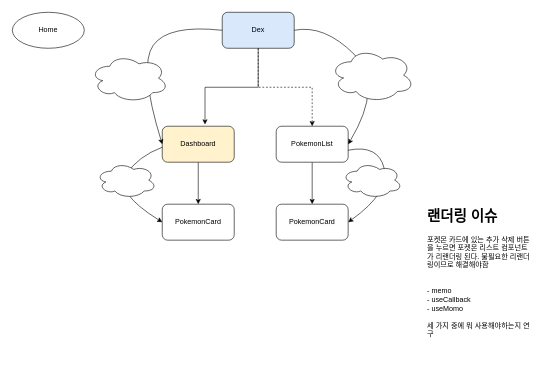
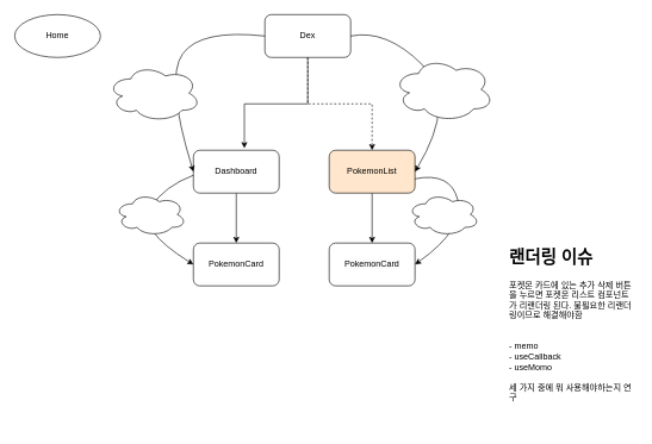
  <mxCell id="0" />
  <mxCell id="1" parent="0" />
  <mxCell id="2" value="Home" style="ellipse;whiteSpace=wrap;html=1;" vertex="1" parent="1"><mxGeometry x="20" y="20" width="120" height="60" as="geometry" /></mxCell>
  <mxCell id="3" style="edgeStyle=orthogonalEdgeStyle;rounded=0;orthogonalLoop=1;jettySize=auto;html=1;dashed=1;" edge="1" parent="1" source="4" target="8"><mxGeometry relative="1" as="geometry" /></mxCell>
- <mxCell id="4" value="Dex" style="rounded=1;whiteSpace=wrap;html=1;fillColor=#dae8fc;" vertex="1" parent="1"><mxGeometry x="370" y="20" width="120" height="60" as="geometry" /></mxCell>
+ <mxCell id="4" value="Dex" style="rounded=1;whiteSpace=wrap;html=1;" vertex="1" parent="1"><mxGeometry x="370" y="20" width="120" height="60" as="geometry" /></mxCell>
  <mxCell id="5" value="" style="edgeStyle=orthogonalEdgeStyle;rounded=0;orthogonalLoop=1;jettySize=auto;html=1;" edge="1" parent="1" source="6" target="9"><mxGeometry relative="1" as="geometry" /></mxCell>
- <mxCell id="6" value="Dashboard" style="rounded=1;whiteSpace=wrap;html=1;fillColor=#fff2cc;" vertex="1" parent="1"><mxGeometry x="270" y="210" width="120" height="60" as="geometry" /></mxCell>
+ <mxCell id="6" value="Dashboard" style="rounded=1;whiteSpace=wrap;html=1;" vertex="1" parent="1"><mxGeometry x="270" y="210" width="120" height="60" as="geometry" /></mxCell>
  <mxCell id="7" value="" style="edgeStyle=orthogonalEdgeStyle;rounded=0;orthogonalLoop=1;jettySize=auto;html=1;" edge="1" parent="1" source="8" target="10"><mxGeometry relative="1" as="geometry" /></mxCell>
- <mxCell id="8" value="PokemonList" style="rounded=1;whiteSpace=wrap;html=1;" vertex="1" parent="1"><mxGeometry x="460" y="210" width="120" height="60" as="geometry" /></mxCell>
+ <mxCell id="8" value="PokemonList" style="rounded=1;whiteSpace=wrap;html=1;fillColor=#ffe6cc;" vertex="1" parent="1"><mxGeometry x="460" y="210" width="120" height="60" as="geometry" /></mxCell>
  <mxCell id="9" value="PokemonCard" style="rounded=1;whiteSpace=wrap;html=1;" vertex="1" parent="1"><mxGeometry x="270" y="340" width="120" height="60" as="geometry" /></mxCell>
  <mxCell id="10" value="&lt;meta charset=&quot;utf-8&quot;&gt;&lt;span style=&quot;color: rgb(0, 0, 0); font-family: Helvetica; font-size: 12px; font-style: normal; font-variant-ligatures: normal; font-variant-caps: normal; font-weight: 400; letter-spacing: normal; orphans: 2; text-align: center; text-indent: 0px; text-transform: none; widows: 2; word-spacing: 0px; -webkit-text-stroke-width: 0px; white-space: normal; background-color: rgb(251, 251, 251); text-decoration-thickness: initial; text-decoration-style: initial; text-decoration-color: initial; display: inline !important; float: none;&quot;&gt;PokemonCard&lt;/span&gt;" style="rounded=1;whiteSpace=wrap;html=1;" vertex="1" parent="1"><mxGeometry x="460" y="340" width="120" height="60" as="geometry" /></mxCell>
  <mxCell id="11" style="edgeStyle=orthogonalEdgeStyle;rounded=0;orthogonalLoop=1;jettySize=auto;html=1;entryX=0.594;entryY=-0.048;entryDx=0;entryDy=0;entryPerimeter=0;" edge="1" parent="1" source="4" target="6"><mxGeometry relative="1" as="geometry" /></mxCell>
  <mxCell id="12" value="&lt;h1 style=&quot;margin-top: 0px;&quot;&gt;랜더링 이슈&lt;/h1&gt;&lt;div&gt;포켓몬 카드에 있는 추가 삭제 버튼을 누르면 포켓몬 리스트 컴포넌트가 리랜더링 된다. 불필요한 리랜더링이므로 해결해야함&lt;/div&gt;&lt;div&gt;&lt;br&gt;&lt;/div&gt;&lt;div&gt;&lt;br&gt;&lt;/div&gt;&lt;div&gt;- memo&lt;/div&gt;&lt;div&gt;- useCallback&lt;/div&gt;&lt;div&gt;- useMomo&amp;nbsp;&lt;/div&gt;&lt;div&gt;&lt;br&gt;&lt;/div&gt;&lt;div&gt;세 가지 중에 뭐 사용해야하는지 연구&lt;br&gt;&lt;br&gt;&lt;br&gt;&lt;/div&gt;" style="text;html=1;whiteSpace=wrap;overflow=hidden;rounded=0;" vertex="1" parent="1"><mxGeometry x="710" y="340" width="180" height="260" as="geometry" /></mxCell>
  <mxCell id="13" value="" style="curved=1;endArrow=classic;html=1;rounded=0;exitX=0;exitY=0.75;exitDx=0;exitDy=0;entryX=0;entryY=0.5;entryDx=0;entryDy=0;" edge="1" parent="1" target="9"><mxGeometry width="50" height="50" relative="1" as="geometry"><mxPoint x="270" y="245" as="sourcePoint" /><mxPoint x="170" y="420" as="targetPoint" /><Array as="points"><mxPoint x="230" y="260" /><mxPoint x="190" y="320" /></Array></mxGeometry></mxCell>
  <mxCell id="14" value="" style="curved=1;endArrow=classic;html=1;rounded=0;exitX=0;exitY=0.5;exitDx=0;exitDy=0;entryX=0;entryY=0.5;entryDx=0;entryDy=0;" edge="1" parent="1" source="4" target="6"><mxGeometry width="50" height="50" relative="1" as="geometry"><mxPoint x="260" y="20" as="sourcePoint" /><mxPoint x="230" y="180" as="targetPoint" /><Array as="points"><mxPoint x="280" y="40" /><mxPoint x="230" y="110" /></Array></mxGeometry></mxCell>
  <mxCell id="15" value="" style="ellipse;shape=cloud;whiteSpace=wrap;html=1;" vertex="1" parent="1"><mxGeometry x="150" y="90" width="130" height="80" as="geometry" /></mxCell>
  <mxCell id="16" value="" style="ellipse;shape=cloud;whiteSpace=wrap;html=1;" vertex="1" parent="1"><mxGeometry x="160" y="270" width="100" height="60" as="geometry" /></mxCell>
  <mxCell id="17" value="" style="curved=1;endArrow=classic;html=1;rounded=0;exitX=0;exitY=0.5;exitDx=0;exitDy=0;entryX=1;entryY=0.5;entryDx=0;entryDy=0;" edge="1" parent="1" target="8"><mxGeometry width="50" height="50" relative="1" as="geometry"><mxPoint x="490" y="50" as="sourcePoint" /><mxPoint x="390" y="240" as="targetPoint" /><Array as="points"><mxPoint x="540" y="40" /><mxPoint x="640" y="140" /></Array></mxGeometry></mxCell>
  <mxCell id="18" value="" style="curved=1;endArrow=classic;html=1;rounded=0;exitX=0;exitY=0.5;exitDx=0;exitDy=0;entryX=1;entryY=0.5;entryDx=0;entryDy=0;" edge="1" parent="1" target="10"><mxGeometry width="50" height="50" relative="1" as="geometry"><mxPoint x="580" y="250" as="sourcePoint" /><mxPoint x="670" y="440" as="targetPoint" /><Array as="points"><mxPoint x="630" y="240" /><mxPoint x="650" y="320" /></Array></mxGeometry></mxCell>
  <mxCell id="19" value="" style="ellipse;shape=cloud;whiteSpace=wrap;html=1;" vertex="1" parent="1"><mxGeometry x="550" y="80" width="140" height="90" as="geometry" /></mxCell>
  <mxCell id="20" value="" style="ellipse;shape=cloud;whiteSpace=wrap;html=1;" vertex="1" parent="1"><mxGeometry x="570" y="270" width="100" height="60" as="geometry" /></mxCell>
